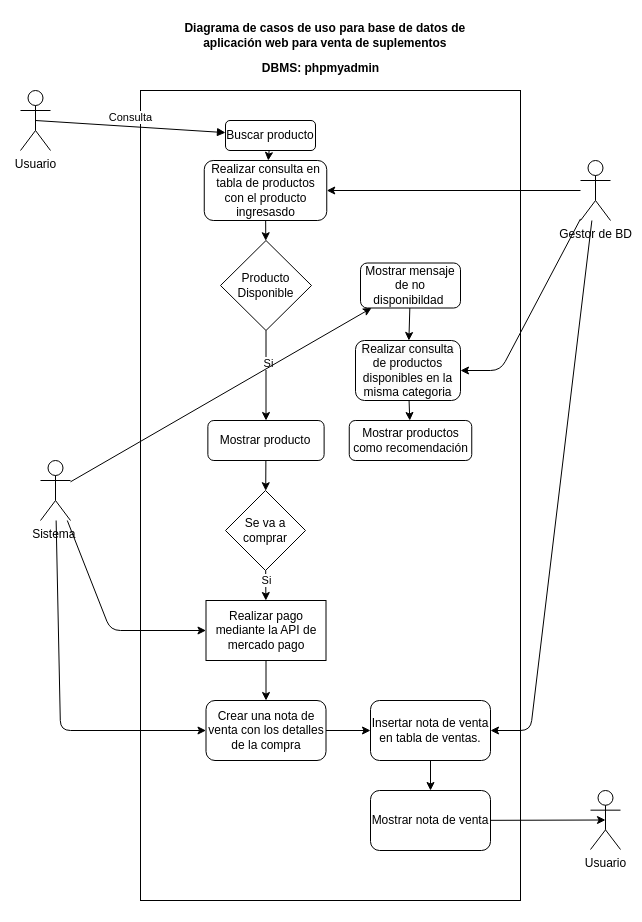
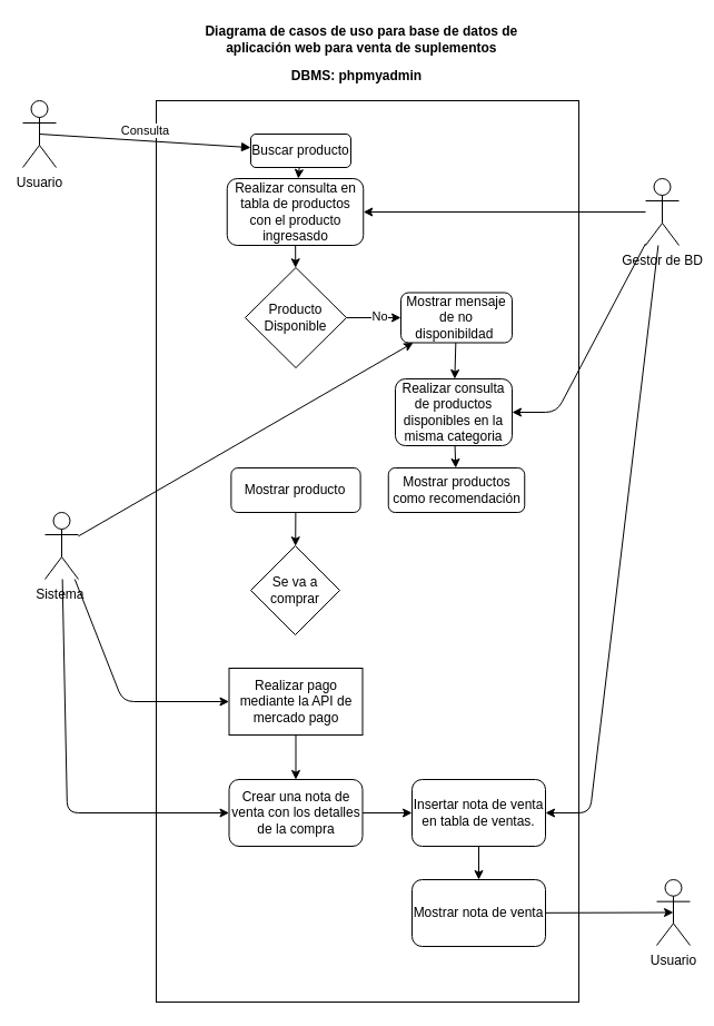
  <mxCell id="0" />
  <mxCell id="1" parent="0" />
  <mxCell id="2" value="" style="html=1;points=[[0,0,0,0,5],[0,1,0,0,-5],[1,0,0,0,5],[1,1,0,0,-5]];perimeter=orthogonalPerimeter;outlineConnect=0;targetShapes=umlLifeline;portConstraint=eastwest;newEdgeStyle={&quot;curved&quot;:0,&quot;rounded&quot;:0};" vertex="1" parent="1"><mxGeometry x="140" y="90" width="380" height="810" as="geometry" /></mxCell>
  <mxCell id="3" value="Consulta" style="html=1;verticalAlign=bottom;endArrow=block;curved=0;rounded=0;exitX=0.5;exitY=0.5;exitDx=0;exitDy=0;exitPerimeter=0;" edge="1" target="8" parent="1" source="4"><mxGeometry relative="1" as="geometry"><mxPoint x="590" y="125" as="sourcePoint" /></mxGeometry></mxCell>
  <mxCell id="4" value="Usuario" style="shape=umlActor;verticalLabelPosition=bottom;verticalAlign=top;html=1;" vertex="1" parent="1"><mxGeometry x="20" y="90" width="30" height="60" as="geometry" /></mxCell>
  <mxCell id="5" value="Usuario" style="shape=umlActor;verticalLabelPosition=bottom;verticalAlign=top;html=1;" vertex="1" parent="1"><mxGeometry x="590" y="790" width="30" height="59" as="geometry" /></mxCell>
  <mxCell id="6" value="Diagrama de casos de uso para base de datos de&amp;nbsp;&lt;div&gt;aplicación web para venta de suplementos&amp;nbsp;&lt;/div&gt;" style="text;align=center;fontStyle=1;verticalAlign=middle;spacingLeft=3;spacingRight=3;strokeColor=none;rotatable=0;points=[[0,0.5],[1,0.5]];portConstraint=eastwest;html=1;" vertex="1" parent="1"><mxGeometry x="311" y="20" width="30" height="30" as="geometry" /></mxCell>
  <mxCell id="7" value="" style="edgeStyle=none;html=1;" edge="1" parent="1" source="8" target="10"><mxGeometry relative="1" as="geometry" /></mxCell>
  <mxCell id="8" value="Buscar producto" style="rounded=1;whiteSpace=wrap;html=1;" vertex="1" parent="1"><mxGeometry x="225" y="120" width="90" height="30" as="geometry" /></mxCell>
  <mxCell id="9" style="edgeStyle=none;html=1;" edge="1" parent="1" source="10" target="15"><mxGeometry relative="1" as="geometry" /></mxCell>
  <mxCell id="10" value="Realizar consulta en tabla de productos con el producto ingresasdo" style="rounded=1;whiteSpace=wrap;html=1;" vertex="1" parent="1"><mxGeometry x="203.75" y="160" width="122.5" height="60" as="geometry" /></mxCell>
- <mxCell id="13" value="" style="edgeStyle=none;html=1;" edge="1" parent="1" source="15" target="22"><mxGeometry relative="1" as="geometry" /></mxCell>
- <mxCell id="14" value="Si" style="edgeLabel;html=1;align=center;verticalAlign=middle;resizable=0;points=[];" vertex="1" connectable="0" parent="13"><mxGeometry x="-0.246" y="2" relative="1" as="geometry"><mxPoint y="-1" as="offset" /></mxGeometry></mxCell>
+ <mxCell id="11" value="" style="edgeStyle=none;html=1;" edge="1" parent="1" source="15" target="17"><mxGeometry relative="1" as="geometry" /></mxCell>
+ <mxCell id="12" value="No" style="edgeLabel;html=1;align=center;verticalAlign=middle;resizable=0;points=[];" vertex="1" connectable="0" parent="11"><mxGeometry x="0.174" y="2" relative="1" as="geometry"><mxPoint as="offset" /></mxGeometry></mxCell>
  <mxCell id="15" value="Producto Disponible" style="rhombus;whiteSpace=wrap;html=1;" vertex="1" parent="1"><mxGeometry x="220" y="240" width="91" height="90" as="geometry" /></mxCell>
  <mxCell id="16" value="" style="edgeStyle=none;html=1;" edge="1" parent="1" source="17" target="19"><mxGeometry relative="1" as="geometry" /></mxCell>
  <mxCell id="17" value="Mostrar mensaje de no disponibildad&amp;nbsp;" style="rounded=1;whiteSpace=wrap;html=1;" vertex="1" parent="1"><mxGeometry x="360" y="262.5" width="100" height="45" as="geometry" /></mxCell>
  <mxCell id="18" value="" style="edgeStyle=none;html=1;" edge="1" parent="1" source="19" target="20"><mxGeometry relative="1" as="geometry" /></mxCell>
  <mxCell id="19" value="&lt;span style=&quot;color: rgb(0, 0, 0); font-family: Helvetica; font-size: 12px; font-style: normal; font-variant-ligatures: normal; font-variant-caps: normal; font-weight: 400; letter-spacing: normal; orphans: 2; text-align: center; text-indent: 0px; text-transform: none; widows: 2; word-spacing: 0px; -webkit-text-stroke-width: 0px; white-space: normal; background-color: rgb(251, 251, 251); text-decoration-thickness: initial; text-decoration-style: initial; text-decoration-color: initial; float: none; display: inline !important;&quot;&gt;Realizar consulta de productos disponibles en la misma categoria&lt;/span&gt;" style="whiteSpace=wrap;html=1;rounded=1;" vertex="1" parent="1"><mxGeometry x="355" y="340" width="105" height="60" as="geometry" /></mxCell>
  <mxCell id="20" value="Mostrar productos como recomendación" style="whiteSpace=wrap;html=1;rounded=1;" vertex="1" parent="1"><mxGeometry x="348.75" y="420" width="122.5" height="40" as="geometry" /></mxCell>
  <mxCell id="21" style="edgeStyle=none;html=1;" edge="1" parent="1" source="22" target="25"><mxGeometry relative="1" as="geometry" /></mxCell>
  <mxCell id="22" value="Mostrar producto" style="rounded=1;whiteSpace=wrap;html=1;" vertex="1" parent="1"><mxGeometry x="207.37" y="420" width="116.25" height="40" as="geometry" /></mxCell>
- <mxCell id="23" value="" style="edgeStyle=none;html=1;" edge="1" parent="1" source="25" target="27"><mxGeometry relative="1" as="geometry" /></mxCell>
- <mxCell id="24" value="Si" style="edgeLabel;html=1;align=center;verticalAlign=middle;resizable=0;points=[];" vertex="1" connectable="0" parent="23"><mxGeometry x="-0.276" relative="1" as="geometry"><mxPoint y="-1" as="offset" /></mxGeometry></mxCell>
  <mxCell id="25" value="Se va a comprar" style="rhombus;whiteSpace=wrap;html=1;" vertex="1" parent="1"><mxGeometry x="225" y="490" width="80" height="80" as="geometry" /></mxCell>
  <mxCell id="26" value="" style="edgeStyle=none;html=1;" edge="1" parent="1" source="27" target="29"><mxGeometry relative="1" as="geometry" /></mxCell>
  <mxCell id="27" value="Realizar pago mediante la API de mercado pago" style="whiteSpace=wrap;html=1;rounded=0;" vertex="1" parent="1"><mxGeometry x="205.5" y="600" width="120" height="60" as="geometry" /></mxCell>
  <mxCell id="28" value="" style="edgeStyle=none;html=1;" edge="1" parent="1" source="29" target="33"><mxGeometry relative="1" as="geometry" /></mxCell>
  <mxCell id="29" value="Crear una nota de venta con los detalles de la compra" style="rounded=1;whiteSpace=wrap;html=1;" vertex="1" parent="1"><mxGeometry x="205.5" y="700" width="120" height="60" as="geometry" /></mxCell>
  <mxCell id="30" value="" style="edgeStyle=none;html=1;" edge="1" parent="1" source="31" target="2"><mxGeometry relative="1" as="geometry" /></mxCell>
  <mxCell id="31" value="DBMS: phpmyadmin&lt;div&gt;&lt;br&gt;&lt;/div&gt;" style="text;align=center;fontStyle=1;verticalAlign=middle;spacingLeft=3;spacingRight=3;strokeColor=none;rotatable=0;points=[[0,0.5],[1,0.5]];portConstraint=eastwest;html=1;" vertex="1" parent="1"><mxGeometry x="305" y="60" width="30" height="30" as="geometry" /></mxCell>
  <mxCell id="32" value="" style="edgeStyle=none;html=1;" edge="1" parent="1" source="33" target="38"><mxGeometry relative="1" as="geometry" /></mxCell>
  <mxCell id="33" value="Insertar nota de venta en tabla de ventas." style="rounded=1;whiteSpace=wrap;html=1;" vertex="1" parent="1"><mxGeometry x="370" y="700" width="120" height="60" as="geometry" /></mxCell>
  <mxCell id="34" style="edgeStyle=none;html=1;entryX=0;entryY=0.5;entryDx=0;entryDy=0;" edge="1" parent="1" source="37" target="27"><mxGeometry relative="1" as="geometry"><Array as="points"><mxPoint x="110" y="630" /></Array></mxGeometry></mxCell>
  <mxCell id="35" style="edgeStyle=none;html=1;entryX=0;entryY=0.5;entryDx=0;entryDy=0;" edge="1" parent="1" source="37" target="29"><mxGeometry relative="1" as="geometry"><Array as="points"><mxPoint x="60" y="730" /></Array></mxGeometry></mxCell>
  <mxCell id="36" style="edgeStyle=none;html=1;" edge="1" parent="1" source="37" target="17"><mxGeometry relative="1" as="geometry" /></mxCell>
  <mxCell id="37" value="Sistema&amp;nbsp;" style="shape=umlActor;verticalLabelPosition=bottom;verticalAlign=top;html=1;outlineConnect=0;" vertex="1" parent="1"><mxGeometry x="40" y="460" width="30" height="60" as="geometry" /></mxCell>
  <mxCell id="38" value="Mostrar nota de venta" style="whiteSpace=wrap;html=1;rounded=1;" vertex="1" parent="1"><mxGeometry x="370" y="790" width="120" height="60" as="geometry" /></mxCell>
  <mxCell id="39" style="edgeStyle=none;html=1;entryX=1;entryY=0.5;entryDx=0;entryDy=0;" edge="1" parent="1" source="42" target="10"><mxGeometry relative="1" as="geometry" /></mxCell>
  <mxCell id="40" style="edgeStyle=none;html=1;entryX=1;entryY=0.5;entryDx=0;entryDy=0;" edge="1" parent="1" source="42" target="19"><mxGeometry relative="1" as="geometry"><Array as="points"><mxPoint x="500" y="370" /></Array></mxGeometry></mxCell>
  <mxCell id="41" style="edgeStyle=none;html=1;entryX=1;entryY=0.5;entryDx=0;entryDy=0;" edge="1" parent="1" source="42" target="33"><mxGeometry relative="1" as="geometry"><Array as="points"><mxPoint x="530" y="730" /></Array></mxGeometry></mxCell>
  <mxCell id="42" value="Gestor de BD" style="shape=umlActor;verticalLabelPosition=bottom;verticalAlign=top;html=1;outlineConnect=0;" vertex="1" parent="1"><mxGeometry x="580" y="160" width="30" height="60" as="geometry" /></mxCell>
  <mxCell id="43" style="edgeStyle=none;html=1;entryX=0.5;entryY=0.5;entryDx=0;entryDy=0;entryPerimeter=0;" edge="1" parent="1" source="38" target="5"><mxGeometry relative="1" as="geometry" /></mxCell>
